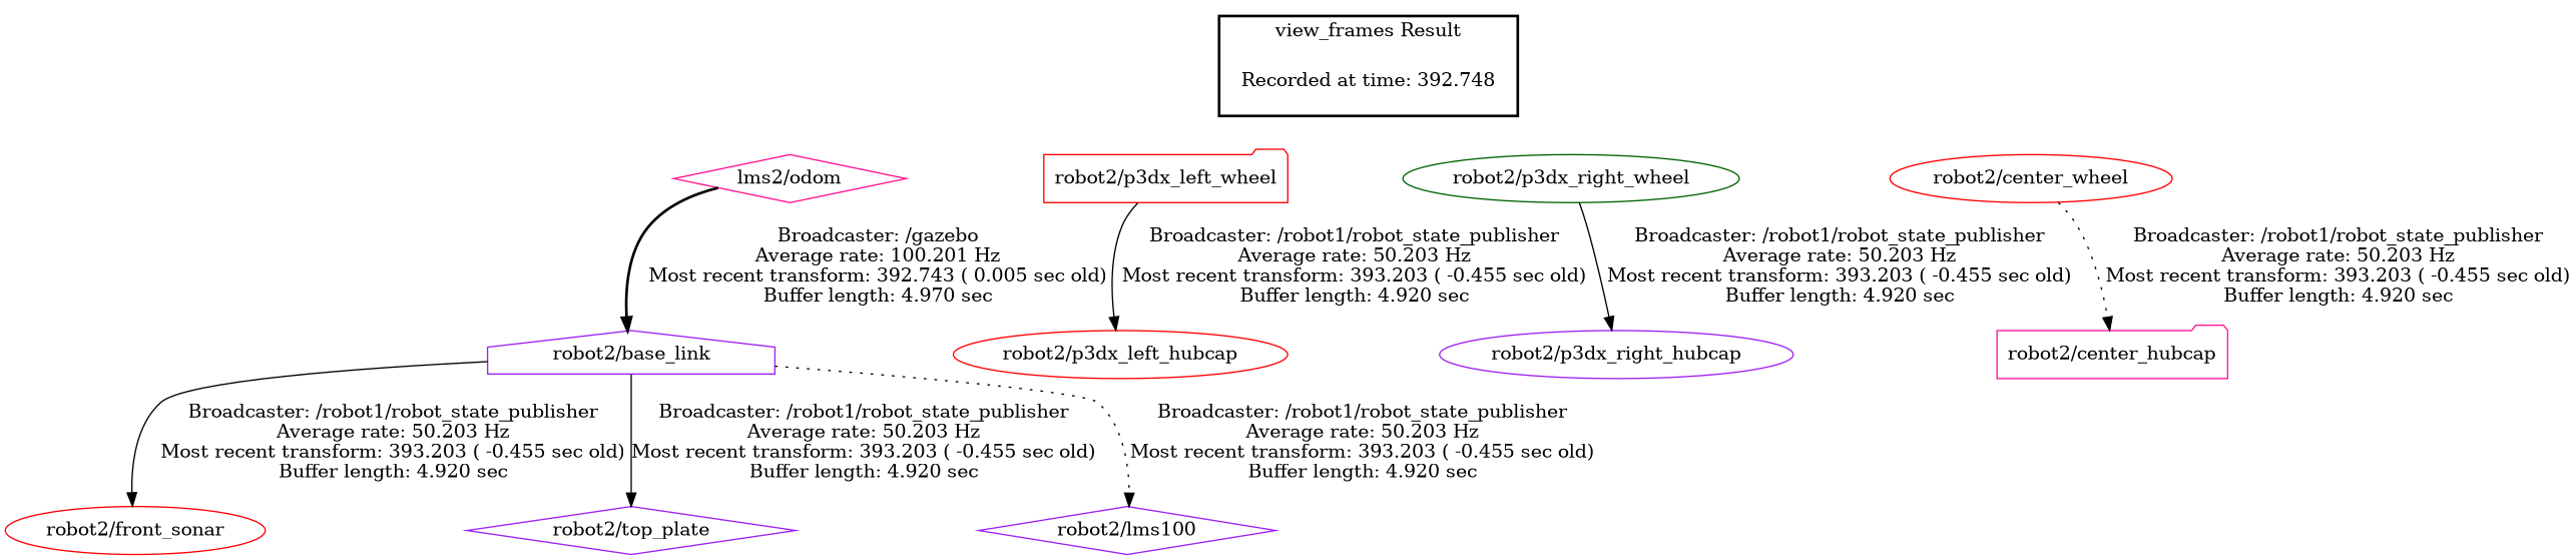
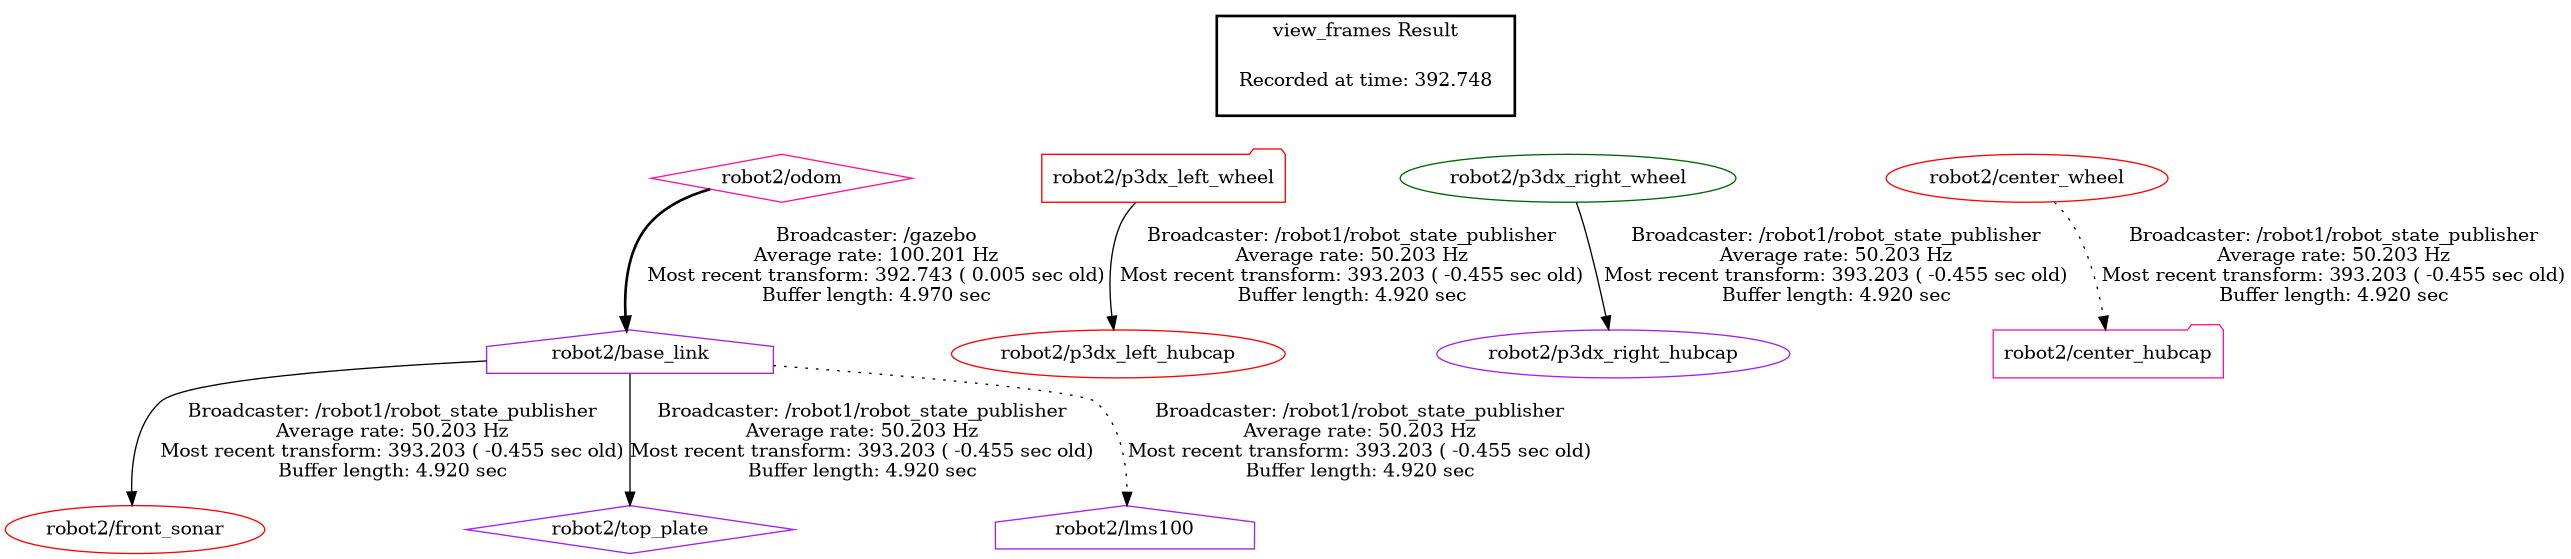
  digraph {
    node [color=purple shape=ellipse]
    edge [style=invis]
    "Recorded at time: 392.748" [shape=plaintext]
-   "robot2/odom" [color=deeppink shape=diamond label="lms2/odom"]
+   "robot2/odom" [color=deeppink shape=diamond]
    "robot2/p3dx_left_wheel" [color=red shape=folder]
    "robot2/p3dx_right_wheel" [color=darkgreen]
    "robot2/center_wheel" [color=red]
    "robot2/base_link" [shape=house]
    "robot2/front_sonar" [color=red]
    "robot2/top_plate" [shape=diamond]
-   "robot2/lms100" [shape=diamond]
+   "robot2/lms100" [shape=house]
    "robot2/p3dx_left_hubcap" [color=red]
    "robot2/p3dx_right_hubcap"
    "robot2/center_hubcap" [color=deeppink shape=folder]
    subgraph cluster_1 {
      color=black
      label="view_frames Result"
      style=bold
      "Recorded at time: 392.748"
    }
    "Recorded at time: 392.748" -> "robot2/odom"
    "Recorded at time: 392.748" -> "robot2/p3dx_left_wheel"
    "Recorded at time: 392.748" -> "robot2/p3dx_right_wheel"
    "Recorded at time: 392.748" -> "robot2/center_wheel"
    "robot2/odom" -> "robot2/base_link" [label="Broadcaster: /gazebo\nAverage rate: 100.201 Hz\nMost recent transform: 392.743 ( 0.005 sec old)\nBuffer length: 4.970 sec\n" style=bold]
    "robot2/p3dx_left_wheel" -> "robot2/p3dx_left_hubcap" [label="Broadcaster: /robot1/robot_state_publisher\nAverage rate: 50.203 Hz\nMost recent transform: 393.203 ( -0.455 sec old)\nBuffer length: 4.920 sec\n" style=solid]
    "robot2/p3dx_right_wheel" -> "robot2/p3dx_right_hubcap" [label="Broadcaster: /robot1/robot_state_publisher\nAverage rate: 50.203 Hz\nMost recent transform: 393.203 ( -0.455 sec old)\nBuffer length: 4.920 sec\n" style=solid]
    "robot2/center_wheel" -> "robot2/center_hubcap" [label="Broadcaster: /robot1/robot_state_publisher\nAverage rate: 50.203 Hz\nMost recent transform: 393.203 ( -0.455 sec old)\nBuffer length: 4.920 sec\n" style=dotted]
    "robot2/base_link" -> "robot2/front_sonar" [label="Broadcaster: /robot1/robot_state_publisher\nAverage rate: 50.203 Hz\nMost recent transform: 393.203 ( -0.455 sec old)\nBuffer length: 4.920 sec\n" style=solid]
    "robot2/base_link" -> "robot2/top_plate" [label="Broadcaster: /robot1/robot_state_publisher\nAverage rate: 50.203 Hz\nMost recent transform: 393.203 ( -0.455 sec old)\nBuffer length: 4.920 sec\n" style=solid]
    "robot2/base_link" -> "robot2/lms100" [label="Broadcaster: /robot1/robot_state_publisher\nAverage rate: 50.203 Hz\nMost recent transform: 393.203 ( -0.455 sec old)\nBuffer length: 4.920 sec\n" style=dotted]
  }
